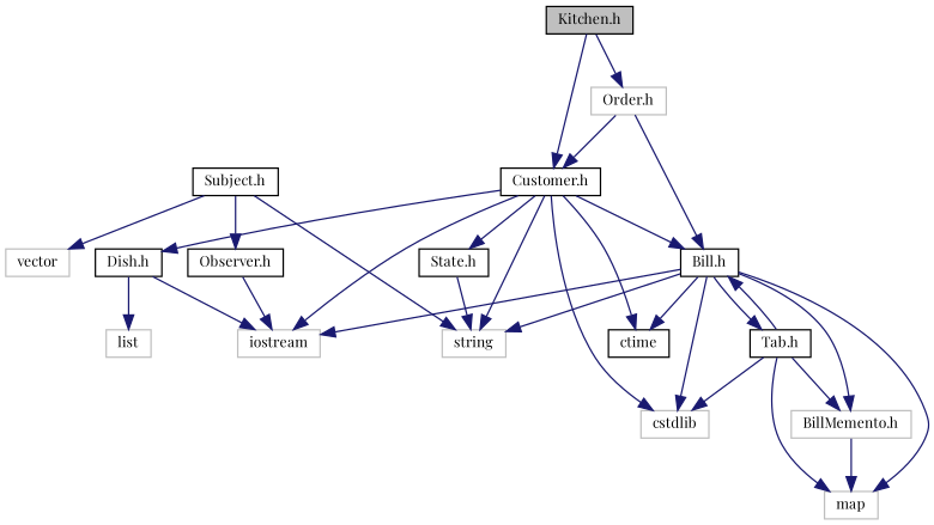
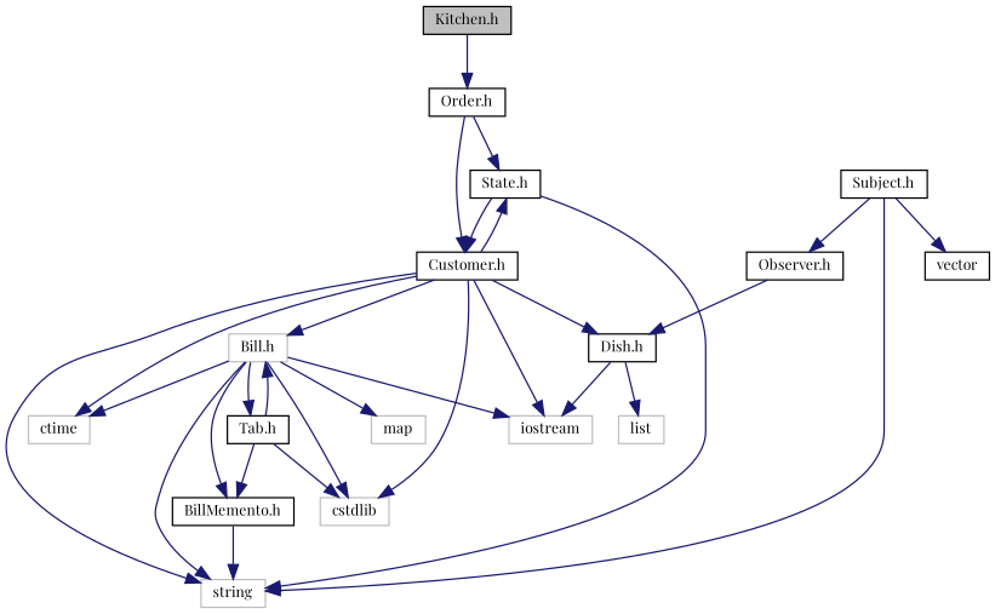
  digraph {
    fontname="Playfair Display"
    node [color=black fillcolor=white fontname="Playfair Display" fontsize=10 shape=record style=filled]
    edge [color=midnightblue fontname="Playfair Display" fontsize=10 labelfontname=Helvetica labelfontsize=10 style=solid]
    n1 [fillcolor=grey75 fontcolor=black height=0.2 label="Kitchen.h" width=0.4]
-   n2 [color=grey75 height=0.2 label="Order.h" width=0.4]
+   n2 [height=0.2 label="Order.h" width=0.4]
    n3 [height=0.2 label="State.h" width=0.4]
    n4 [height=0.2 label="Customer.h" width=0.4]
    n5 [color=grey75 height=0.2 label=string width=0.4]
    n6 [color=grey75 height=0.2 label=iostream width=0.4]
-   n7 [height=0.2 label=ctime width=0.4]
+   n7 [color=grey75 height=0.2 label=ctime width=0.4]
    n8 [color=grey75 height=0.2 label=cstdlib width=0.4]
    n9 [height=0.2 label="Dish.h" width=0.4]
-   n10 [height=0.2 label="Bill.h" width=0.4]
+   n10 [color=grey75 height=0.2 label="Bill.h" width=0.4]
    n11 [height=0.2 label="Subject.h" width=0.4]
-   n12 [color=grey75 height=0.2 label=vector width=0.4]
+   n12 [height=0.2 label=vector width=0.4]
    n13 [height=0.2 label="Observer.h" width=0.4]
    n14 [color=grey75 height=0.2 label=list width=0.4]
    n15 [color=grey75 height=0.2 label=map width=0.4]
    n16 [height=0.2 label="Tab.h" width=0.4]
-   n17 [color=grey75 height=0.2 label="BillMemento.h" width=0.4]
+   n17 [height=0.2 label="BillMemento.h" width=0.4]
    n1 -> n2
-   n2 -> n10
+   n2 -> n3
    n2 -> n4
-   n1 -> n4
+   n3 -> n4
    n3 -> n5
    n4 -> n3
    n4 -> n5
    n4 -> n6
    n4 -> n7
    n4 -> n8
    n4 -> n9
    n4 -> n10
    n9 -> n6
    n9 -> n14
    n10 -> n5
    n10 -> n6
    n10 -> n7
    n10 -> n8
    n10 -> n15
    n10 -> n16
    n10 -> n17
    n11 -> n5
    n11 -> n12
    n11 -> n13
-   n13 -> n6
+   n13 -> n9
    n16 -> n8
    n16 -> n10
-   n16 -> n15
    n16 -> n17
-   n17 -> n15
+   n17 -> n5
  }
